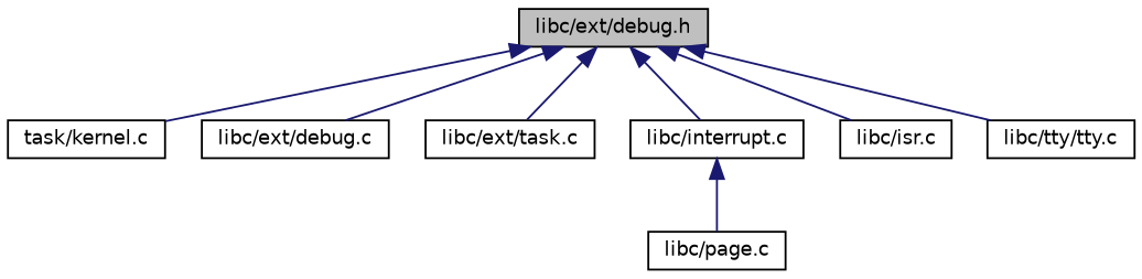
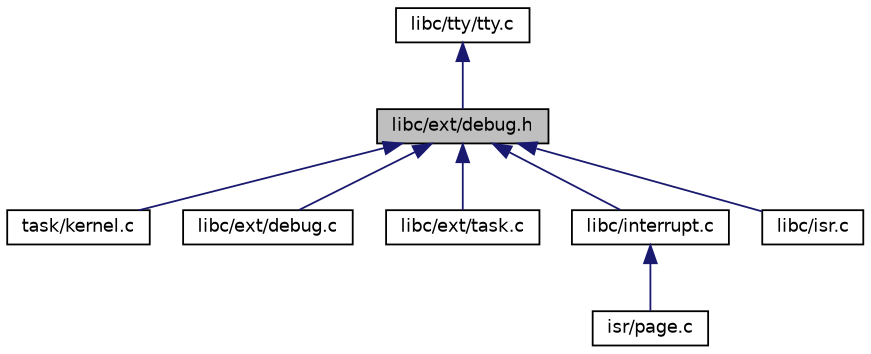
  digraph {
    node [color=black fillcolor=white fontname=Helvetica fontsize=10 shape=record style=filled]
    edge [color=midnightblue dir=back fontname=Helvetica fontsize=10 labelfontname=Helvetica labelfontsize=10 style=solid]
    n1 [fillcolor=grey75 fontcolor=black height=0.2 label="libc/ext/debug.h" width=0.4]
    n2 [height=0.2 label="task/kernel.c" width=0.4]
    n3 [height=0.2 label="libc/ext/debug.c" width=0.4]
    n4 [height=0.2 label="libc/ext/task.c" width=0.4]
    n5 [height=0.2 label="libc/interrupt.c" width=0.4]
    n6 [height=0.2 label="libc/isr.c" width=0.4]
    n7 [height=0.2 label="libc/tty/tty.c" width=0.4]
-   n8 [height=0.2 label="libc/page.c" width=0.4]
+   n8 [height=0.2 label="isr/page.c" width=0.4]
    n1 -> n2
    n1 -> n3
    n1 -> n4
    n1 -> n5
    n1 -> n6
-   n1 -> n7
+   n7 -> n1
    n5 -> n8
  }
